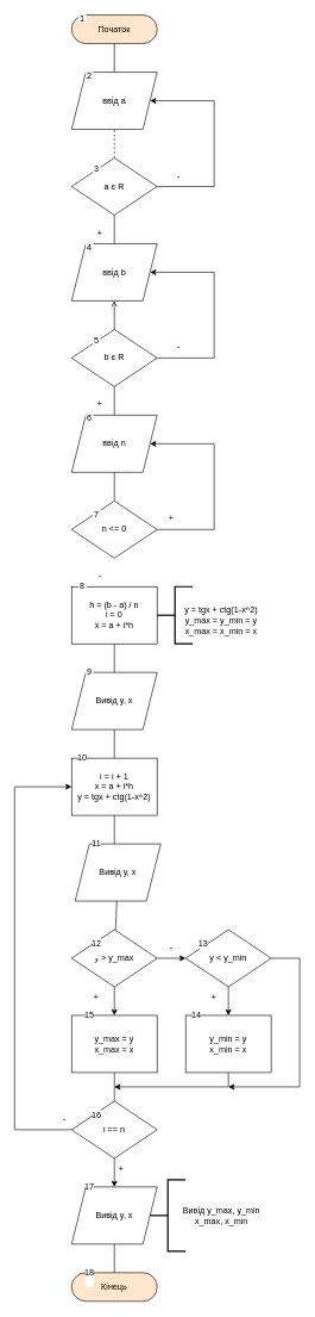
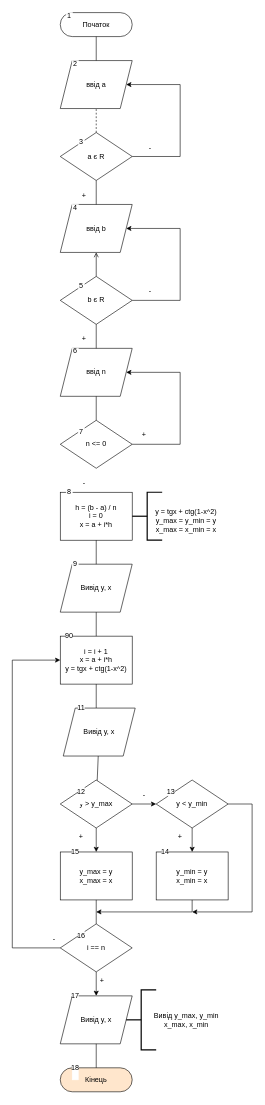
  <mxCell id="0" />
  <mxCell id="1" parent="0" />
- <mxCell id="2" value="Початок" style="rounded=1;whiteSpace=wrap;html=1;arcSize=50;fillColor=#ffe6cc;" parent="1" vertex="1"><mxGeometry x="100" y="20" width="120" height="40" as="geometry" /></mxCell>
+ <mxCell id="2" value="Початок" style="rounded=1;whiteSpace=wrap;html=1;arcSize=50;" parent="1" vertex="1"><mxGeometry x="100" y="20" width="120" height="40" as="geometry" /></mxCell>
  <mxCell id="3" value="&lt;div&gt;Кінець&lt;/div&gt;" style="rounded=1;whiteSpace=wrap;html=1;arcSize=50;fillColor=#ffe6cc;" parent="1" vertex="1"><mxGeometry x="100" y="1780" width="120" height="40" as="geometry" /></mxCell>
  <mxCell id="4" value="ввід а" style="shape=parallelogram;perimeter=parallelogramPerimeter;whiteSpace=wrap;html=1;fixedSize=1;rounded=0;gradientColor=none;" parent="1" vertex="1"><mxGeometry x="100" y="100" width="120" height="80" as="geometry" /></mxCell>
  <mxCell id="5" value="1" style="rounded=0;whiteSpace=wrap;html=1;gradientColor=none;strokeColor=#FFFFFF;" parent="1" vertex="1"><mxGeometry x="110" y="20" width="10" height="10" as="geometry" /></mxCell>
  <mxCell id="6" value="1" style="rounded=0;whiteSpace=wrap;html=1;gradientColor=none;strokeColor=#FFFFFF;" parent="1" vertex="1"><mxGeometry x="120" y="340" width="10" height="10" as="geometry" /></mxCell>
  <mxCell id="7" value="" style="endArrow=none;html=1;rounded=0;entryX=0.5;entryY=1;entryDx=0;entryDy=0;exitX=0.5;exitY=0;exitDx=0;exitDy=0;" parent="1" source="4" target="2" edge="1"><mxGeometry width="50" height="50" relative="1" as="geometry"><mxPoint x="80" y="120" as="sourcePoint" /><mxPoint x="130" y="70" as="targetPoint" /></mxGeometry></mxCell>
  <mxCell id="8" value="а є R" style="rhombus;whiteSpace=wrap;html=1;rounded=0;gradientColor=none;" parent="1" vertex="1"><mxGeometry x="100" y="220" width="120" height="80" as="geometry" /></mxCell>
  <mxCell id="9" value="&lt;div&gt;2&lt;/div&gt;" style="rounded=0;whiteSpace=wrap;html=1;gradientColor=none;strokeColor=#FFFFFF;" parent="1" vertex="1"><mxGeometry x="120" y="100" width="10" height="10" as="geometry" /></mxCell>
  <mxCell id="10" value="&lt;div&gt;3&lt;/div&gt;" style="rounded=0;whiteSpace=wrap;html=1;gradientColor=none;strokeColor=#FFFFFF;" parent="1" vertex="1"><mxGeometry x="130" y="230" width="10" height="10" as="geometry" /></mxCell>
  <mxCell id="11" value="" style="endArrow=none;html=1;rounded=0;exitX=0.5;exitY=0;exitDx=0;exitDy=0;dashed=1;" parent="1" source="8" target="4" edge="1"><mxGeometry width="50" height="50" relative="1" as="geometry"><mxPoint x="130" y="230" as="sourcePoint" /><mxPoint x="170" y="190" as="targetPoint" /></mxGeometry></mxCell>
  <mxCell id="12" value="ввід b" style="shape=parallelogram;perimeter=parallelogramPerimeter;whiteSpace=wrap;html=1;fixedSize=1;rounded=0;gradientColor=none;" parent="1" vertex="1"><mxGeometry x="100" y="340" width="120" height="80" as="geometry" /></mxCell>
  <mxCell id="13" value="" style="endArrow=none;html=1;rounded=0;" parent="1" source="12" target="8" edge="1"><mxGeometry width="50" height="50" relative="1" as="geometry"><mxPoint x="310" y="350" as="sourcePoint" /><mxPoint x="360" y="300" as="targetPoint" /></mxGeometry></mxCell>
  <mxCell id="14" value="b є R" style="rhombus;whiteSpace=wrap;html=1;rounded=0;gradientColor=none;" parent="1" vertex="1"><mxGeometry x="100" y="460" width="120" height="80" as="geometry" /></mxCell>
  <mxCell id="15" value="" style="endArrow=open;html=1;rounded=0;" parent="1" source="14" target="12" edge="1"><mxGeometry width="50" height="50" relative="1" as="geometry"><mxPoint x="270" y="470" as="sourcePoint" /><mxPoint x="320" y="420" as="targetPoint" /></mxGeometry></mxCell>
  <mxCell id="16" value="ввід n" style="shape=parallelogram;perimeter=parallelogramPerimeter;whiteSpace=wrap;html=1;fixedSize=1;rounded=0;gradientColor=none;" parent="1" vertex="1"><mxGeometry x="100" y="580" width="120" height="80" as="geometry" /></mxCell>
  <mxCell id="17" value="n &amp;lt;= 0" style="rhombus;whiteSpace=wrap;html=1;rounded=0;gradientColor=none;" parent="1" vertex="1"><mxGeometry x="100" y="700" width="120" height="80" as="geometry" /></mxCell>
  <mxCell id="18" value="" style="endArrow=none;html=1;rounded=0;" parent="1" source="17" target="16" edge="1"><mxGeometry width="50" height="50" relative="1" as="geometry"><mxPoint x="240" y="700" as="sourcePoint" /><mxPoint x="290" y="650" as="targetPoint" /></mxGeometry></mxCell>
  <mxCell id="19" value="" style="endArrow=none;html=1;rounded=0;" parent="1" source="16" target="14" edge="1"><mxGeometry width="50" height="50" relative="1" as="geometry"><mxPoint x="310" y="580" as="sourcePoint" /><mxPoint x="360" y="530" as="targetPoint" /></mxGeometry></mxCell>
  <mxCell id="20" value="&lt;div&gt;4&lt;/div&gt;" style="rounded=0;whiteSpace=wrap;html=1;gradientColor=none;strokeColor=#FFFFFF;" parent="1" vertex="1"><mxGeometry x="120" y="340" width="10" height="10" as="geometry" /></mxCell>
  <mxCell id="21" value="5" style="rounded=0;whiteSpace=wrap;html=1;gradientColor=none;strokeColor=#FFFFFF;" parent="1" vertex="1"><mxGeometry x="130" y="470" width="10" height="10" as="geometry" /></mxCell>
  <mxCell id="22" value="6" style="rounded=0;whiteSpace=wrap;html=1;gradientColor=none;strokeColor=#FFFFFF;" parent="1" vertex="1"><mxGeometry x="120" y="580" width="10" height="10" as="geometry" /></mxCell>
  <mxCell id="23" value="7" style="rounded=0;whiteSpace=wrap;html=1;gradientColor=none;strokeColor=#FFFFFF;" parent="1" vertex="1"><mxGeometry x="130" y="700" width="10" height="40" as="geometry" /></mxCell>
  <mxCell id="24" value="" style="endArrow=classic;html=1;rounded=0;exitX=1;exitY=0.5;exitDx=0;exitDy=0;" parent="1" source="17" target="16" edge="1"><mxGeometry width="50" height="50" relative="1" as="geometry"><mxPoint x="270" y="760" as="sourcePoint" /><mxPoint x="320" y="710" as="targetPoint" /><Array as="points"><mxPoint x="300" y="740" /><mxPoint x="300" y="620" /></Array></mxGeometry></mxCell>
  <mxCell id="25" value="" style="endArrow=classic;html=1;rounded=0;exitX=1;exitY=0.5;exitDx=0;exitDy=0;" parent="1" edge="1"><mxGeometry width="50" height="50" relative="1" as="geometry"><mxPoint x="220" y="500" as="sourcePoint" /><mxPoint x="210" y="380" as="targetPoint" /><Array as="points"><mxPoint x="300" y="500" /><mxPoint x="300" y="380" /></Array></mxGeometry></mxCell>
  <mxCell id="26" value="" style="endArrow=classic;html=1;rounded=0;exitX=1;exitY=0.5;exitDx=0;exitDy=0;" parent="1" edge="1"><mxGeometry width="50" height="50" relative="1" as="geometry"><mxPoint x="220" y="260" as="sourcePoint" /><mxPoint x="210" y="140" as="targetPoint" /><Array as="points"><mxPoint x="300" y="260" /><mxPoint x="300" y="140" /></Array></mxGeometry></mxCell>
  <mxCell id="27" value="-" style="rounded=0;whiteSpace=wrap;html=1;strokeColor=none;gradientColor=none;fillColor=none;" parent="1" vertex="1"><mxGeometry x="220" y="470" width="60" height="30" as="geometry" /></mxCell>
  <mxCell id="28" value="-" style="rounded=0;whiteSpace=wrap;html=1;strokeColor=none;gradientColor=none;fillColor=none;" parent="1" vertex="1"><mxGeometry x="110" y="790" width="60" height="30" as="geometry" /></mxCell>
  <mxCell id="29" value="-" style="rounded=0;whiteSpace=wrap;html=1;strokeColor=none;gradientColor=none;fillColor=none;" parent="1" vertex="1"><mxGeometry x="220" y="230" width="60" height="30" as="geometry" /></mxCell>
  <mxCell id="30" value="+" style="rounded=0;whiteSpace=wrap;html=1;strokeColor=none;gradientColor=none;fillColor=none;" parent="1" vertex="1"><mxGeometry x="110" y="310" width="60" height="30" as="geometry" /></mxCell>
  <mxCell id="31" value="+" style="rounded=0;whiteSpace=wrap;html=1;strokeColor=none;gradientColor=none;fillColor=none;" parent="1" vertex="1"><mxGeometry x="110" y="550" width="60" height="30" as="geometry" /></mxCell>
  <mxCell id="32" value="&lt;div&gt;h = (b - a) / n&lt;/div&gt;&lt;div&gt;i = 0&lt;br&gt;&lt;/div&gt;&lt;div&gt;x = a + i*h&lt;/div&gt;" style="rounded=0;whiteSpace=wrap;html=1;strokeColor=#000000;fillColor=default;gradientColor=none;" parent="1" vertex="1"><mxGeometry x="100" y="820" width="120" height="80" as="geometry" /></mxCell>
  <mxCell id="33" value="+" style="rounded=0;whiteSpace=wrap;html=1;strokeColor=none;gradientColor=none;fillColor=none;" parent="1" vertex="1"><mxGeometry x="210" y="710" width="60" height="30" as="geometry" /></mxCell>
  <mxCell id="34" value="&lt;div&gt;Вивід y, x&lt;/div&gt;" style="shape=parallelogram;perimeter=parallelogramPerimeter;whiteSpace=wrap;html=1;fixedSize=1;rounded=0;strokeColor=#000000;fillColor=default;gradientColor=none;" parent="1" vertex="1"><mxGeometry x="100" y="940" width="120" height="80" as="geometry" /></mxCell>
  <mxCell id="35" value="8" style="rounded=0;whiteSpace=wrap;html=1;gradientColor=none;strokeColor=#FFFFFF;" parent="1" vertex="1"><mxGeometry x="110" y="800" width="10" height="40" as="geometry" /></mxCell>
  <mxCell id="36" value="9" style="rounded=0;whiteSpace=wrap;html=1;gradientColor=none;strokeColor=#FFFFFF;" parent="1" vertex="1"><mxGeometry x="120" y="920" width="10" height="40" as="geometry" /></mxCell>
  <mxCell id="37" value="" style="endArrow=none;html=1;rounded=0;" parent="1" source="34" target="32" edge="1"><mxGeometry width="50" height="50" relative="1" as="geometry"><mxPoint x="290" y="950" as="sourcePoint" /><mxPoint x="340" y="900" as="targetPoint" /></mxGeometry></mxCell>
  <mxCell id="38" value="&lt;div&gt;i = i + 1&lt;/div&gt;&lt;div&gt;x = a + i*h&lt;br&gt;&lt;/div&gt;&lt;div&gt;y = tgx + ctg(1-x^2)&lt;/div&gt;" style="rounded=0;whiteSpace=wrap;html=1;" parent="1" vertex="1"><mxGeometry x="100" y="1060" width="120" height="80" as="geometry" /></mxCell>
  <mxCell id="39" value="" style="endArrow=none;html=1;rounded=0;" parent="1" source="34" target="38" edge="1"><mxGeometry width="50" height="50" relative="1" as="geometry"><mxPoint x="170" y="1010" as="sourcePoint" /><mxPoint x="340" y="1020" as="targetPoint" /></mxGeometry></mxCell>
  <mxCell id="40" value="" style="strokeWidth=2;html=1;shape=mxgraph.flowchart.annotation_2;align=left;labelPosition=right;pointerEvents=1;fillColor=default;" parent="1" vertex="1"><mxGeometry x="220" y="820" width="50" height="80" as="geometry" /></mxCell>
  <mxCell id="41" value="&lt;br&gt;&lt;div&gt;y = tgx + ctg(1-x^2)&lt;/div&gt;&lt;div&gt;y_max = y_min = y&lt;/div&gt;&lt;div&gt;x_max = x_min = x&lt;/div&gt;" style="rounded=1;whiteSpace=wrap;html=1;fillColor=none;strokeColor=none;" parent="1" vertex="1"><mxGeometry x="250" y="820" width="120" height="80" as="geometry" /></mxCell>
  <mxCell id="42" value="y &amp;gt; y_max" style="rhombus;whiteSpace=wrap;html=1;fillColor=default;" parent="1" vertex="1"><mxGeometry x="100" y="1300" width="120" height="80" as="geometry" /></mxCell>
  <mxCell id="43" value="y &amp;lt; y_min" style="rhombus;whiteSpace=wrap;html=1;fillColor=default;" parent="1" vertex="1"><mxGeometry x="260" y="1300" width="120" height="80" as="geometry" /></mxCell>
  <mxCell id="44" value="&lt;div&gt;y_max = y&lt;/div&gt;&lt;div&gt;x_max = x&lt;br&gt;&lt;/div&gt;" style="rounded=0;whiteSpace=wrap;html=1;fillColor=default;" parent="1" vertex="1"><mxGeometry x="100" y="1420" width="120" height="80" as="geometry" /></mxCell>
  <mxCell id="45" value="&lt;div&gt;y_min = y&lt;/div&gt;&lt;div&gt;x_min = x&lt;br&gt;&lt;/div&gt;" style="rounded=0;whiteSpace=wrap;html=1;fillColor=default;" parent="1" vertex="1"><mxGeometry x="260" y="1420" width="120" height="80" as="geometry" /></mxCell>
  <mxCell id="46" value="" style="endArrow=none;html=1;rounded=0;" parent="1" target="38" edge="1"><mxGeometry width="50" height="50" relative="1" as="geometry"><mxPoint x="160" as="sourcePoint" y="1180" /><mxPoint x="100" y="1150" as="targetPoint" /></mxGeometry></mxCell>
  <mxCell id="47" value="" style="endArrow=classic;html=1;rounded=0;" parent="1" source="50" target="52" edge="1"><mxGeometry width="50" height="50" relative="1" as="geometry"><mxPoint x="-52.64" y="1770" as="sourcePoint" /><mxPoint x="-190" y="1846.76" as="targetPoint" /></mxGeometry></mxCell>
  <mxCell id="48" value="" style="endArrow=classic;html=1;rounded=0;exitX=0.5;exitY=1;exitDx=0;exitDy=0;" parent="1" source="42" target="44" edge="1"><mxGeometry width="50" height="50" relative="1" as="geometry"><mxPoint x="7.36" y="1460" as="sourcePoint" /><mxPoint x="-130" y="1536.76" as="targetPoint" /></mxGeometry></mxCell>
  <mxCell id="49" value="" style="endArrow=none;html=1;rounded=0;" parent="1" source="42" target="68" edge="1"><mxGeometry width="50" height="50" relative="1" as="geometry"><mxPoint x="-10" y="1470" as="sourcePoint" /><mxPoint x="160" y="1300" as="targetPoint" /></mxGeometry></mxCell>
  <mxCell id="50" value="i == n" style="rhombus;whiteSpace=wrap;html=1;fillColor=default;" parent="1" vertex="1"><mxGeometry x="100" y="1540" width="120" height="80" as="geometry" /></mxCell>
  <mxCell id="51" value="" style="endArrow=none;html=1;rounded=0;" parent="1" source="50" target="44" edge="1"><mxGeometry width="50" height="50" relative="1" as="geometry"><mxPoint x="-60" y="1550" as="sourcePoint" /><mxPoint x="-10" y="1500" as="targetPoint" /></mxGeometry></mxCell>
  <mxCell id="52" value="&lt;div&gt;Вивід y, x&lt;/div&gt;" style="shape=parallelogram;perimeter=parallelogramPerimeter;whiteSpace=wrap;html=1;fixedSize=1;rounded=0;strokeColor=#000000;fillColor=default;gradientColor=none;" parent="1" vertex="1"><mxGeometry x="100" y="1660" width="120" height="80" as="geometry" /></mxCell>
  <mxCell id="53" value="" style="endArrow=none;html=1;rounded=0;" parent="1" source="3" target="52" edge="1"><mxGeometry width="50" height="50" relative="1" as="geometry"><mxPoint x="-70" y="1850" as="sourcePoint" /><mxPoint x="-20" y="1800" as="targetPoint" /></mxGeometry></mxCell>
  <mxCell id="54" value="" style="endArrow=classic;html=1;rounded=0;exitX=0;exitY=0.5;exitDx=0;exitDy=0;" parent="1" source="50" target="38" edge="1"><mxGeometry width="50" height="50" relative="1" as="geometry"><mxPoint x="32.005" y="1814.577" as="sourcePoint" /><mxPoint x="-100" y="980" as="targetPoint" /><Array as="points"><mxPoint x="20" y="1580" /><mxPoint x="20" y="1100" /></Array></mxGeometry></mxCell>
  <mxCell id="55" value="" style="endArrow=classic;html=1;rounded=0;" parent="1" source="43" target="45" edge="1"><mxGeometry width="50" height="50" relative="1" as="geometry"><mxPoint x="562.005" y="1559.997" as="sourcePoint" /><mxPoint x="240" y="1805.42" as="targetPoint" /></mxGeometry></mxCell>
- <mxCell id="56" value="10" style="rounded=0;whiteSpace=wrap;html=1;gradientColor=none;strokeColor=#FFFFFF;" parent="1" vertex="1"><mxGeometry x="110" y="1040" width="10" height="40" as="geometry" /></mxCell>
+ <mxCell id="56" value="90" style="rounded=0;whiteSpace=wrap;html=1;gradientColor=none;strokeColor=#FFFFFF;" parent="1" vertex="1"><mxGeometry x="110" y="1040" width="10" height="40" as="geometry" /></mxCell>
  <mxCell id="57" value="12" style="rounded=0;whiteSpace=wrap;html=1;gradientColor=none;strokeColor=#FFFFFF;" parent="1" vertex="1"><mxGeometry x="130" y="1300" width="10" height="40" as="geometry" /></mxCell>
  <mxCell id="58" value="13" style="rounded=0;whiteSpace=wrap;html=1;gradientColor=none;strokeColor=#FFFFFF;" parent="1" vertex="1"><mxGeometry x="280" y="1300" width="10" height="40" as="geometry" /></mxCell>
  <mxCell id="59" value="15" style="rounded=0;whiteSpace=wrap;html=1;gradientColor=none;strokeColor=#FFFFFF;" parent="1" vertex="1"><mxGeometry x="120" y="1400" width="10" height="40" as="geometry" /></mxCell>
  <mxCell id="60" value="16" style="rounded=0;whiteSpace=wrap;html=1;gradientColor=none;strokeColor=#FFFFFF;" parent="1" vertex="1"><mxGeometry x="130" y="1540" width="10" height="40" as="geometry" /></mxCell>
  <mxCell id="61" value="14" style="rounded=0;whiteSpace=wrap;html=1;gradientColor=none;strokeColor=#FFFFFF;" parent="1" vertex="1"><mxGeometry x="270" y="1400" width="10" height="40" as="geometry" /></mxCell>
  <mxCell id="62" value="17" style="rounded=0;whiteSpace=wrap;html=1;gradientColor=none;strokeColor=#FFFFFF;" parent="1" vertex="1"><mxGeometry x="120" y="1640" width="10" height="40" as="geometry" /></mxCell>
  <mxCell id="63" value="18" style="rounded=0;whiteSpace=wrap;html=1;gradientColor=none;strokeColor=#FFFFFF;" parent="1" vertex="1"><mxGeometry x="120" y="1760" width="10" height="40" as="geometry" /></mxCell>
  <mxCell id="64" value="+" style="rounded=0;whiteSpace=wrap;html=1;strokeColor=none;gradientColor=none;fillColor=none;" parent="1" vertex="1"><mxGeometry x="270" y="1380" width="60" height="30" as="geometry" /></mxCell>
  <mxCell id="65" value="-" style="rounded=0;whiteSpace=wrap;html=1;strokeColor=none;gradientColor=none;fillColor=none;" parent="1" vertex="1"><mxGeometry x="210" y="1310" width="60" height="30" as="geometry" /></mxCell>
  <mxCell id="66" value="+" style="rounded=0;whiteSpace=wrap;html=1;strokeColor=none;gradientColor=none;fillColor=none;" parent="1" vertex="1"><mxGeometry x="140" y="1620" width="60" height="30" as="geometry" /></mxCell>
  <mxCell id="67" value="-" style="rounded=0;whiteSpace=wrap;html=1;strokeColor=none;gradientColor=none;fillColor=none;" parent="1" vertex="1"><mxGeometry x="60" y="1550" width="60" height="30" as="geometry" /></mxCell>
  <mxCell id="68" value="&lt;div&gt;Вивід y, x&lt;/div&gt;" style="shape=parallelogram;perimeter=parallelogramPerimeter;whiteSpace=wrap;html=1;fixedSize=1;rounded=0;strokeColor=#000000;fillColor=default;gradientColor=none;" parent="1" vertex="1"><mxGeometry x="105" width="120" height="80" as="geometry" y="1180" /></mxCell>
  <mxCell id="69" value="11" style="rounded=0;whiteSpace=wrap;html=1;gradientColor=none;strokeColor=#FFFFFF;" parent="1" vertex="1"><mxGeometry x="130" y="1160" width="10" height="40" as="geometry" /></mxCell>
  <mxCell id="70" value="" style="endArrow=classic;html=1;rounded=0;" parent="1" source="42" target="43" edge="1"><mxGeometry width="50" height="50" relative="1" as="geometry"><mxPoint x="280" y="1410" as="sourcePoint" /><mxPoint x="330" y="1360" as="targetPoint" /></mxGeometry></mxCell>
  <mxCell id="71" value="" style="endArrow=classic;html=1;rounded=0;" parent="1" source="45" edge="1"><mxGeometry width="50" height="50" relative="1" as="geometry"><mxPoint x="510" y="1590" as="sourcePoint" /><mxPoint x="160" y="1520" as="targetPoint" /><Array as="points"><mxPoint x="320" y="1520" /></Array></mxGeometry></mxCell>
  <mxCell id="72" value="+" style="rounded=0;whiteSpace=wrap;html=1;strokeColor=none;gradientColor=none;fillColor=none;" parent="1" vertex="1"><mxGeometry x="105" y="1380" width="60" height="30" as="geometry" /></mxCell>
  <mxCell id="73" value="" style="endArrow=classic;html=1;rounded=0;exitX=1;exitY=0.5;exitDx=0;exitDy=0;" parent="1" source="43" edge="1"><mxGeometry width="50" height="50" relative="1" as="geometry"><mxPoint x="490" y="1360" as="sourcePoint" /><mxPoint x="320" y="1520" as="targetPoint" /><Array as="points"><mxPoint x="420" y="1340" /><mxPoint x="420" y="1520" /></Array></mxGeometry></mxCell>
  <mxCell id="74" value="" style="strokeWidth=2;html=1;shape=mxgraph.flowchart.annotation_2;align=left;labelPosition=right;pointerEvents=1;" vertex="1" parent="1"><mxGeometry x="210" y="1650" width="50" height="100" as="geometry" /></mxCell>
  <mxCell id="75" value="&lt;div&gt;Вивід y_max, y_min&lt;/div&gt;&lt;div&gt;x_max, x_min&lt;br&gt;&lt;/div&gt;" style="verticalLabelPosition=bottom;verticalAlign=top;html=1;shape=mxgraph.basic.rect;fillColor2=none;strokeWidth=1;size=20;indent=5;fillColor=none;strokeColor=none;" vertex="1" parent="1"><mxGeometry x="240" y="1580" width="140" height="100" as="geometry" /></mxCell>
